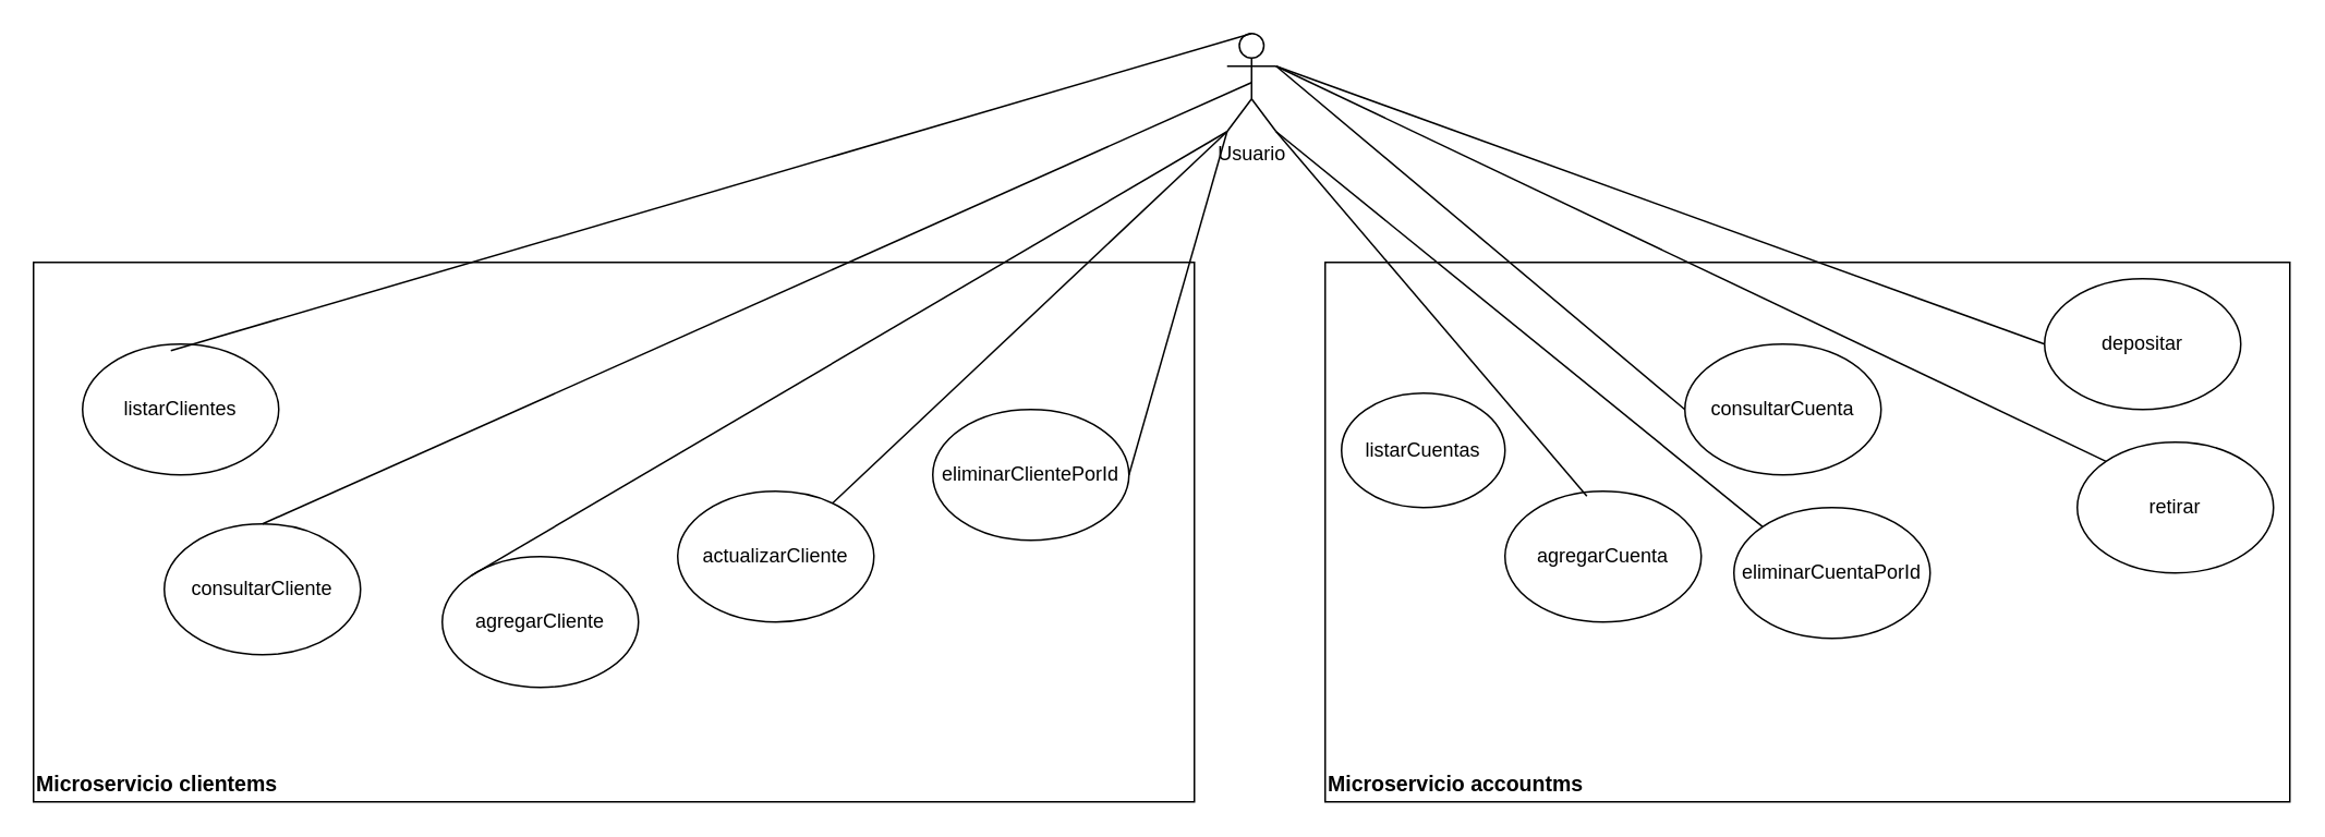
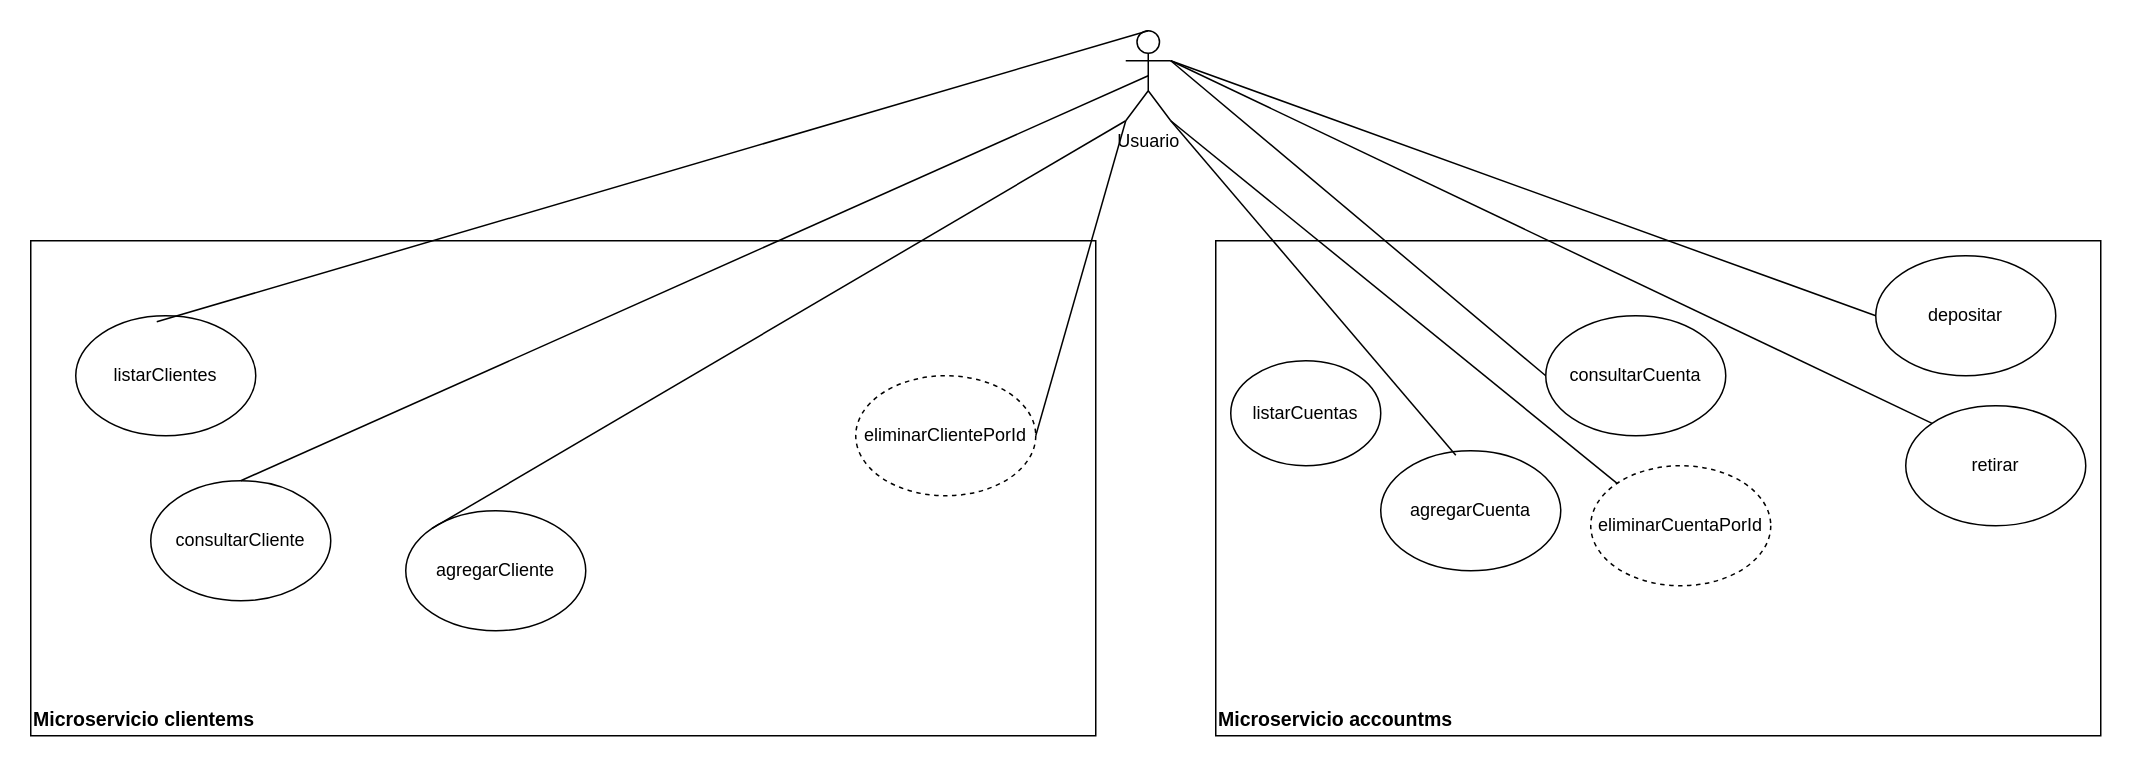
  <mxCell id="0" />
  <mxCell id="1" parent="0" />
  <mxCell id="2" value="Usuario" style="shape=umlActor;verticalLabelPosition=bottom;verticalAlign=top;html=1;outlineConnect=0;" vertex="1" parent="1"><mxGeometry x="750" y="20" width="30" height="60" as="geometry" /></mxCell>
  <mxCell id="3" value="Microservicio clientems" style="rounded=0;whiteSpace=wrap;html=1;align=left;verticalAlign=bottom;fontStyle=1;fontSize=13;" vertex="1" parent="1"><mxGeometry x="20" y="160" width="710" height="330" as="geometry" /></mxCell>
  <mxCell id="4" value="listarClientes" style="ellipse;whiteSpace=wrap;html=1;" vertex="1" parent="1"><mxGeometry x="50" y="210" width="120" height="80" as="geometry" /></mxCell>
  <mxCell id="5" value="" style="endArrow=none;html=1;rounded=0;entryX=0.45;entryY=0.05;entryDx=0;entryDy=0;exitX=0.5;exitY=0;exitDx=0;exitDy=0;exitPerimeter=0;entryPerimeter=0;" edge="1" parent="1" source="2" target="4"><mxGeometry width="50" height="50" relative="1" as="geometry"><mxPoint x="100" y="540" as="sourcePoint" /><mxPoint x="150" y="490" as="targetPoint" /></mxGeometry></mxCell>
  <mxCell id="6" value="consultarCliente" style="ellipse;whiteSpace=wrap;html=1;" vertex="1" parent="1"><mxGeometry x="100" y="320" width="120" height="80" as="geometry" /></mxCell>
  <mxCell id="7" value="agregarCliente" style="ellipse;whiteSpace=wrap;html=1;" vertex="1" parent="1"><mxGeometry x="270" y="340" width="120" height="80" as="geometry" /></mxCell>
- <mxCell id="8" value="actualizarCliente" style="ellipse;whiteSpace=wrap;html=1;" vertex="1" parent="1"><mxGeometry x="414" y="300" width="120" height="80" as="geometry" /></mxCell>
- <mxCell id="9" value="eliminarClientePorId" style="ellipse;whiteSpace=wrap;html=1;" vertex="1" parent="1"><mxGeometry x="570" y="250" width="120" height="80" as="geometry" /></mxCell>
+ <mxCell id="9" value="eliminarClientePorId" style="ellipse;whiteSpace=wrap;html=1;dashed=1;" vertex="1" parent="1"><mxGeometry x="570" y="250" width="120" height="80" as="geometry" /></mxCell>
  <mxCell id="10" value="" style="endArrow=none;html=1;rounded=0;entryX=0.5;entryY=0.5;entryDx=0;entryDy=0;entryPerimeter=0;exitX=0.5;exitY=0;exitDx=0;exitDy=0;" edge="1" parent="1" source="6" target="2"><mxGeometry width="50" height="50" relative="1" as="geometry"><mxPoint x="390" y="530" as="sourcePoint" /><mxPoint x="440" y="480" as="targetPoint" /></mxGeometry></mxCell>
  <mxCell id="11" value="" style="endArrow=none;html=1;rounded=0;entryX=0;entryY=0;entryDx=0;entryDy=0;exitX=0;exitY=1;exitDx=0;exitDy=0;exitPerimeter=0;" edge="1" parent="1" source="2" target="7"><mxGeometry width="50" height="50" relative="1" as="geometry"><mxPoint x="430" y="100" as="sourcePoint" /><mxPoint x="90" y="600" as="targetPoint" /></mxGeometry></mxCell>
- <mxCell id="12" value="" style="endArrow=none;html=1;rounded=0;entryX=0;entryY=1;entryDx=0;entryDy=0;entryPerimeter=0;" edge="1" parent="1" source="8" target="2"><mxGeometry width="50" height="50" relative="1" as="geometry"><mxPoint x="390" y="530" as="sourcePoint" /><mxPoint x="440" y="480" as="targetPoint" /></mxGeometry></mxCell>
  <mxCell id="13" value="" style="endArrow=none;html=1;rounded=0;entryX=0;entryY=1;entryDx=0;entryDy=0;entryPerimeter=0;exitX=1;exitY=0.5;exitDx=0;exitDy=0;" edge="1" parent="1" source="9" target="2"><mxGeometry width="50" height="50" relative="1" as="geometry"><mxPoint x="390" y="530" as="sourcePoint" /><mxPoint x="440" y="480" as="targetPoint" /></mxGeometry></mxCell>
  <mxCell id="14" value="Microservicio accountms" style="rounded=0;whiteSpace=wrap;html=1;align=left;verticalAlign=bottom;fontStyle=1;fontSize=13;" vertex="1" parent="1"><mxGeometry x="810" y="160" width="590" height="330" as="geometry" /></mxCell>
  <mxCell id="15" value="listarCuentas" style="ellipse;whiteSpace=wrap;html=1;" vertex="1" parent="1"><mxGeometry x="820" y="240" width="100" height="70" as="geometry" /></mxCell>
  <mxCell id="16" value="agregarCuenta" style="ellipse;whiteSpace=wrap;html=1;" vertex="1" parent="1"><mxGeometry x="920" y="300" width="120" height="80" as="geometry" /></mxCell>
  <mxCell id="17" value="consultarCuenta" style="ellipse;whiteSpace=wrap;html=1;" vertex="1" parent="1"><mxGeometry x="1030" y="210" width="120" height="80" as="geometry" /></mxCell>
- <mxCell id="18" value="eliminarCuentaPorId" style="ellipse;whiteSpace=wrap;html=1;" vertex="1" parent="1"><mxGeometry x="1060" y="310" width="120" height="80" as="geometry" /></mxCell>
+ <mxCell id="18" value="eliminarCuentaPorId" style="ellipse;whiteSpace=wrap;html=1;dashed=1;" vertex="1" parent="1"><mxGeometry x="1060" y="310" width="120" height="80" as="geometry" /></mxCell>
  <mxCell id="19" value="depositar" style="ellipse;whiteSpace=wrap;html=1;" vertex="1" parent="1"><mxGeometry x="1250" y="170" width="120" height="80" as="geometry" /></mxCell>
  <mxCell id="20" value="retirar" style="ellipse;whiteSpace=wrap;html=1;" vertex="1" parent="1"><mxGeometry x="1270" y="270" width="120" height="80" as="geometry" /></mxCell>
  <mxCell id="21" value="" style="endArrow=none;html=1;rounded=0;entryX=1;entryY=0.333;entryDx=0;entryDy=0;entryPerimeter=0;exitX=0;exitY=0.5;exitDx=0;exitDy=0;" edge="1" parent="1" source="17" target="2"><mxGeometry width="50" height="50" relative="1" as="geometry"><mxPoint x="920" y="100" as="sourcePoint" /><mxPoint x="970" y="50" as="targetPoint" /></mxGeometry></mxCell>
  <mxCell id="22" value="" style="endArrow=none;html=1;rounded=0;exitX=1;exitY=0.333;exitDx=0;exitDy=0;exitPerimeter=0;entryX=0;entryY=0.5;entryDx=0;entryDy=0;" edge="1" parent="1" source="2" target="19"><mxGeometry width="50" height="50" relative="1" as="geometry"><mxPoint x="980" y="110" as="sourcePoint" /><mxPoint x="1030" y="60" as="targetPoint" /></mxGeometry></mxCell>
  <mxCell id="23" value="" style="endArrow=none;html=1;rounded=0;entryX=1;entryY=1;entryDx=0;entryDy=0;entryPerimeter=0;exitX=0.417;exitY=0.038;exitDx=0;exitDy=0;exitPerimeter=0;" edge="1" parent="1" source="16" target="2"><mxGeometry width="50" height="50" relative="1" as="geometry"><mxPoint x="1000" y="590" as="sourcePoint" /><mxPoint x="1050" y="540" as="targetPoint" /></mxGeometry></mxCell>
  <mxCell id="24" value="" style="endArrow=none;html=1;rounded=0;exitX=0;exitY=0;exitDx=0;exitDy=0;entryX=1;entryY=1;entryDx=0;entryDy=0;entryPerimeter=0;" edge="1" parent="1" source="18" target="2"><mxGeometry width="50" height="50" relative="1" as="geometry"><mxPoint x="390" y="530" as="sourcePoint" /><mxPoint x="820" y="90" as="targetPoint" /></mxGeometry></mxCell>
  <mxCell id="25" value="" style="endArrow=none;html=1;rounded=0;exitX=0;exitY=0;exitDx=0;exitDy=0;entryX=1;entryY=0.333;entryDx=0;entryDy=0;entryPerimeter=0;" edge="1" parent="1" source="20" target="2"><mxGeometry width="50" height="50" relative="1" as="geometry"><mxPoint x="1150" y="580" as="sourcePoint" /><mxPoint x="1200" y="530" as="targetPoint" /></mxGeometry></mxCell>
